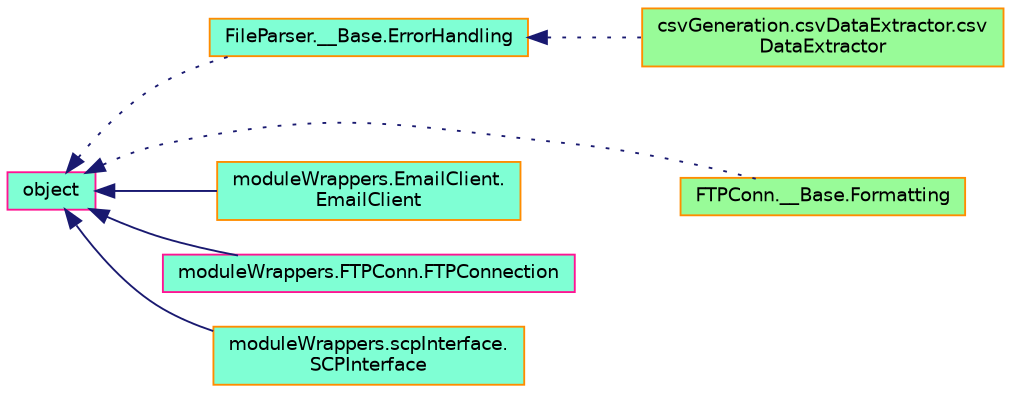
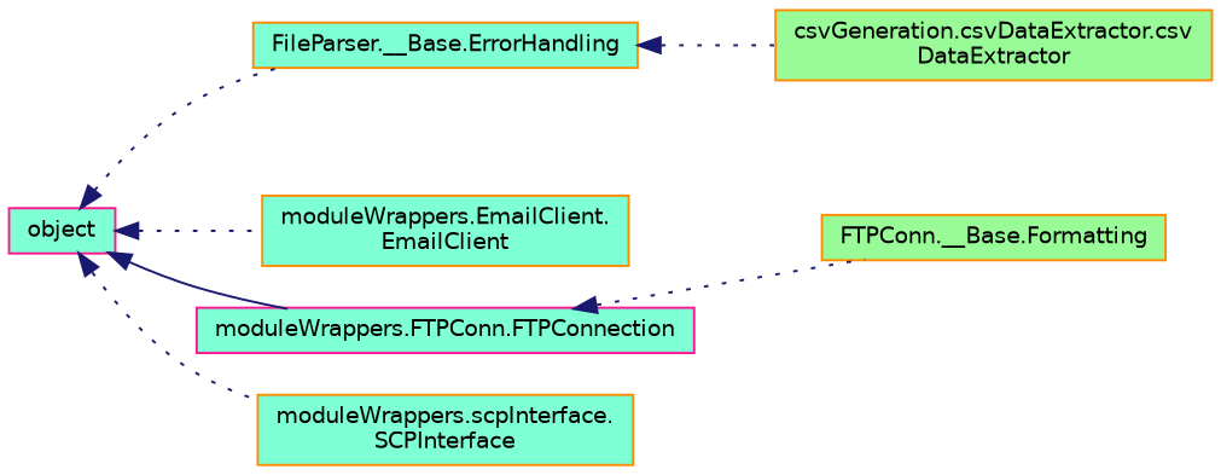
  digraph {
    fontname="DejaVu Sans"
    rankdir=LR
    node [color=darkorange fillcolor=aquamarine fontname="DejaVu Sans" fontsize=10 shape=record style=filled]
    edge [color=midnightblue dir=back fontname="DejaVu Sans" fontsize=10 labelfontname=Helvetica labelfontsize=10 style=dotted]
    n1 [color=deeppink height=0.2 label=object width=0.4]
    n2 [height=0.2 label="FileParser.__Base.ErrorHandling" width=0.4]
    n3 [fillcolor=palegreen height=0.2 label="FTPConn.__Base.Formatting" width=0.4]
    n4 [height=0.2 label="moduleWrappers.EmailClient.\lEmailClient" width=0.4]
    n5 [color=deeppink height=0.2 label="moduleWrappers.FTPConn.FTPConnection" width=0.4]
    n6 [height=0.2 label="moduleWrappers.scpInterface.\lSCPInterface" width=0.4]
    n7 [fillcolor=palegreen height=0.2 label="csvGeneration.csvDataExtractor.csv\lDataExtractor" width=0.4]
    n1 -> n2
-   n1 -> n3
-   n1 -> n4 [style=solid]
+   n5 -> n3
+   n1 -> n4
    n1 -> n5 [style=solid]
-   n1 -> n6 [style=solid]
+   n1 -> n6
    n2 -> n7
  }
